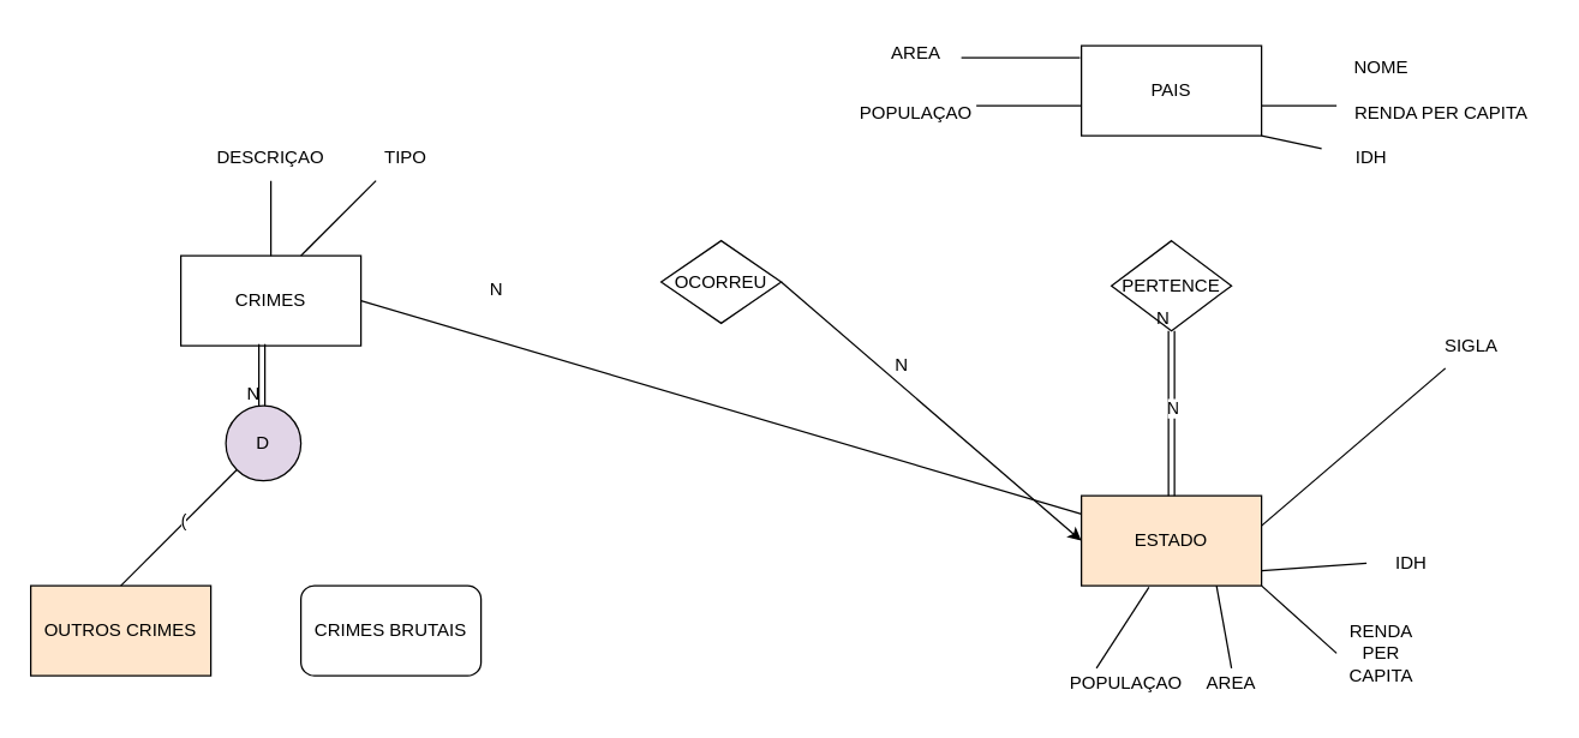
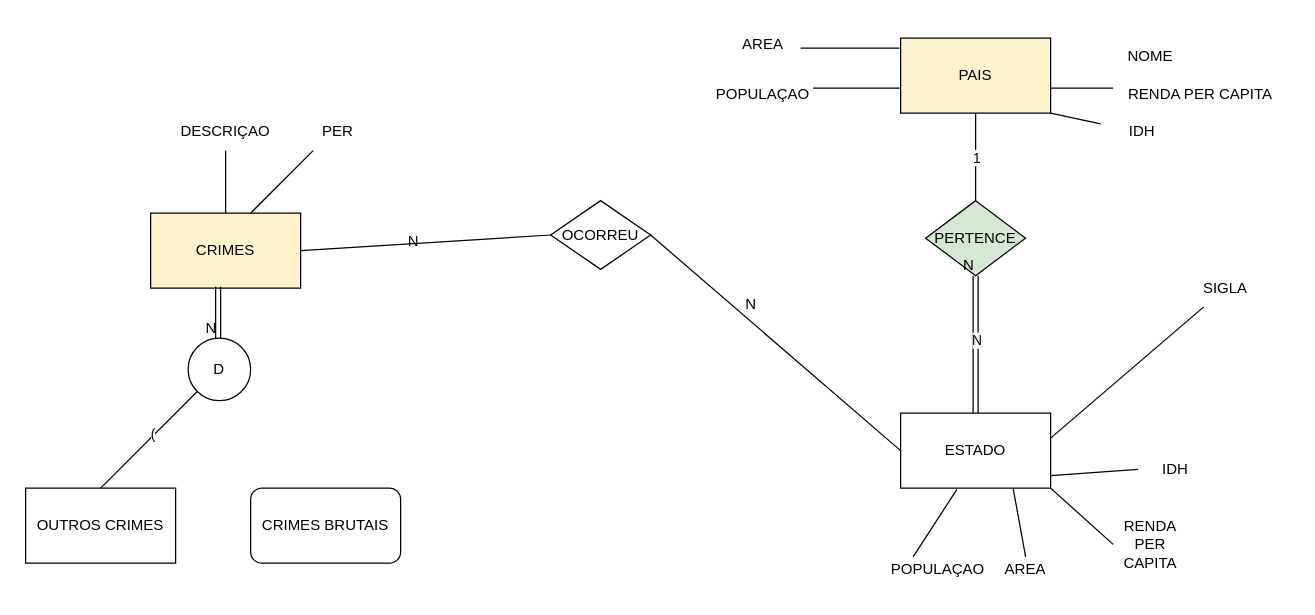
  <mxCell id="0" />
  <mxCell id="1" parent="0" />
- <mxCell id="2" value="CRIMES" style="rounded=0;whiteSpace=wrap;html=1;" vertex="1" parent="1"><mxGeometry x="120" y="170" width="120" height="60" as="geometry" /></mxCell>
- <mxCell id="3" value="PAIS" style="rounded=0;whiteSpace=wrap;html=1;" vertex="1" parent="1"><mxGeometry x="720" y="30" width="120" height="60" as="geometry" /></mxCell>
- <mxCell id="4" value="ESTADO" style="rounded=0;whiteSpace=wrap;html=1;fillColor=#ffe6cc;" vertex="1" parent="1"><mxGeometry x="720" y="330" width="120" height="60" as="geometry" /></mxCell>
- <mxCell id="5" value="PERTENCE" style="rhombus;whiteSpace=wrap;html=1;" vertex="1" parent="1"><mxGeometry x="740" y="160" width="80" height="60" as="geometry" /></mxCell>
+ <mxCell id="2" value="CRIMES" style="rounded=0;whiteSpace=wrap;html=1;fillColor=#fff2cc;" vertex="1" parent="1"><mxGeometry x="120" y="170" width="120" height="60" as="geometry" /></mxCell>
+ <mxCell id="3" value="PAIS" style="rounded=0;whiteSpace=wrap;html=1;fillColor=#fff2cc;" vertex="1" parent="1"><mxGeometry x="720" y="30" width="120" height="60" as="geometry" /></mxCell>
+ <mxCell id="4" value="ESTADO" style="rounded=0;whiteSpace=wrap;html=1;" vertex="1" parent="1"><mxGeometry x="720" y="330" width="120" height="60" as="geometry" /></mxCell>
+ <mxCell id="5" value="PERTENCE" style="rhombus;whiteSpace=wrap;html=1;fillColor=#d5e8d4;" vertex="1" parent="1"><mxGeometry x="740" y="160" width="80" height="60" as="geometry" /></mxCell>
+ <mxCell id="6" value="" style="endArrow=none;html=1;rounded=0;entryX=0.5;entryY=0;entryDx=0;entryDy=0;exitX=0.5;exitY=1;exitDx=0;exitDy=0;" edge="1" parent="1" source="3" target="5"><mxGeometry width="50" height="50" relative="1" as="geometry"><mxPoint x="450" y="320" as="sourcePoint" /><mxPoint x="500" y="270" as="targetPoint" /></mxGeometry></mxCell>
+ <mxCell id="7" value="1" style="edgeLabel;html=1;align=center;verticalAlign=middle;resizable=0;points=[];" vertex="1" connectable="0" parent="6"><mxGeometry relative="1" as="geometry"><mxPoint as="offset" /></mxGeometry></mxCell>
  <mxCell id="8" value="OCORREU" style="rhombus;whiteSpace=wrap;html=1;" vertex="1" parent="1"><mxGeometry x="440" y="160" width="80" height="55" as="geometry" /></mxCell>
- <mxCell id="9" value="" style="endArrow=classic;html=1;rounded=0;exitX=1;exitY=0.5;exitDx=0;exitDy=0;entryX=0;entryY=0.5;entryDx=0;entryDy=0;" edge="1" parent="1" source="8" target="4"><mxGeometry width="50" height="50" relative="1" as="geometry"><mxPoint x="450" y="320" as="sourcePoint" /><mxPoint x="500" y="270" as="targetPoint" /></mxGeometry></mxCell>
- <mxCell id="10" value="OUTROS CRIMES" style="rounded=0;whiteSpace=wrap;html=1;fillColor=#ffe6cc;" vertex="1" parent="1"><mxGeometry x="20" y="390" width="120" height="60" as="geometry" /></mxCell>
+ <mxCell id="9" value="" style="endArrow=none;html=1;rounded=0;exitX=1;exitY=0.5;exitDx=0;exitDy=0;entryX=0;entryY=0.5;entryDx=0;entryDy=0;" edge="1" parent="1" source="8" target="4"><mxGeometry width="50" height="50" relative="1" as="geometry"><mxPoint x="450" y="320" as="sourcePoint" /><mxPoint x="500" y="270" as="targetPoint" /></mxGeometry></mxCell>
+ <mxCell id="10" value="OUTROS CRIMES" style="rounded=0;whiteSpace=wrap;html=1;" vertex="1" parent="1"><mxGeometry x="20" y="390" width="120" height="60" as="geometry" /></mxCell>
  <mxCell id="11" value="CRIMES BRUTAIS" style="whiteSpace=wrap;html=1;rounded=1;" vertex="1" parent="1"><mxGeometry x="200" y="390" width="120" height="60" as="geometry" /></mxCell>
- <mxCell id="12" value="" style="endArrow=none;html=1;rounded=0;exitX=1;exitY=0.5;exitDx=0;exitDy=0;" edge="1" parent="1" source="2" target="4"><mxGeometry width="50" height="50" relative="1" as="geometry"><mxPoint x="450" y="320" as="sourcePoint" /><mxPoint x="500" y="270" as="targetPoint" /></mxGeometry></mxCell>
+ <mxCell id="12" value="" style="endArrow=none;html=1;rounded=0;exitX=1;exitY=0.5;exitDx=0;exitDy=0;entryX=0;entryY=0.5;entryDx=0;entryDy=0;" edge="1" parent="1" source="2" target="8"><mxGeometry width="50" height="50" relative="1" as="geometry"><mxPoint x="450" y="320" as="sourcePoint" /><mxPoint x="500" y="270" as="targetPoint" /></mxGeometry></mxCell>
  <mxCell id="13" value="NOME&lt;br&gt;" style="text;html=1;strokeColor=none;fillColor=none;align=center;verticalAlign=middle;whiteSpace=wrap;rounded=0;" vertex="1" parent="1"><mxGeometry x="890" y="30" width="60" height="30" as="geometry" /></mxCell>
  <mxCell id="14" value="RENDA PER CAPITA" style="text;html=1;strokeColor=none;fillColor=none;align=center;verticalAlign=middle;whiteSpace=wrap;rounded=0;" vertex="1" parent="1"><mxGeometry x="890" y="60" width="140" height="30" as="geometry" /></mxCell>
  <mxCell id="15" value="&amp;nbsp; IDH" style="text;html=1;strokeColor=none;fillColor=none;align=center;verticalAlign=middle;whiteSpace=wrap;rounded=0;" vertex="1" parent="1"><mxGeometry x="880" y="90" width="60" height="30" as="geometry" /></mxCell>
  <mxCell id="16" value="" style="endArrow=none;html=1;rounded=0;" edge="1" parent="1"><mxGeometry width="50" height="50" relative="1" as="geometry"><mxPoint x="840" y="70" as="sourcePoint" /><mxPoint x="890" y="70" as="targetPoint" /></mxGeometry></mxCell>
  <mxCell id="17" value="" style="endArrow=none;html=1;rounded=0;exitX=1;exitY=1;exitDx=0;exitDy=0;" edge="1" parent="1" source="3" target="15"><mxGeometry width="50" height="50" relative="1" as="geometry"><mxPoint x="840" y="100" as="sourcePoint" /><mxPoint x="890" y="50" as="targetPoint" /></mxGeometry></mxCell>
  <mxCell id="18" value="" style="endArrow=none;html=1;rounded=0;entryX=-0.008;entryY=0.133;entryDx=0;entryDy=0;entryPerimeter=0;" edge="1" parent="1" target="3"><mxGeometry width="50" height="50" relative="1" as="geometry"><mxPoint x="640" y="38" as="sourcePoint" /><mxPoint x="640" y="60" as="targetPoint" /></mxGeometry></mxCell>
  <mxCell id="19" value="AREA" style="text;html=1;strokeColor=none;fillColor=none;align=center;verticalAlign=middle;whiteSpace=wrap;rounded=0;" vertex="1" parent="1"><mxGeometry x="580" y="20" width="60" height="30" as="geometry" /></mxCell>
  <mxCell id="20" value="POPULAÇAO" style="text;html=1;strokeColor=none;fillColor=none;align=center;verticalAlign=middle;whiteSpace=wrap;rounded=0;" vertex="1" parent="1"><mxGeometry x="580" y="60" width="60" height="30" as="geometry" /></mxCell>
  <mxCell id="21" value="" style="endArrow=none;html=1;rounded=0;" edge="1" parent="1"><mxGeometry width="50" height="50" relative="1" as="geometry"><mxPoint x="650" y="70" as="sourcePoint" /><mxPoint x="720" y="70" as="targetPoint" /></mxGeometry></mxCell>
  <mxCell id="22" value="SIGLA" style="text;html=1;strokeColor=none;fillColor=none;align=center;verticalAlign=middle;whiteSpace=wrap;rounded=0;" vertex="1" parent="1"><mxGeometry x="950" y="215" width="60" height="30" as="geometry" /></mxCell>
  <mxCell id="23" value="IDH" style="text;html=1;strokeColor=none;fillColor=none;align=center;verticalAlign=middle;whiteSpace=wrap;rounded=0;" vertex="1" parent="1"><mxGeometry x="910" y="360" width="60" height="30" as="geometry" /></mxCell>
  <mxCell id="24" value="RENDA PER CAPITA" style="text;html=1;strokeColor=none;fillColor=none;align=center;verticalAlign=middle;whiteSpace=wrap;rounded=0;" vertex="1" parent="1"><mxGeometry x="890" y="420" width="60" height="30" as="geometry" /></mxCell>
  <mxCell id="25" value="AREA" style="text;html=1;strokeColor=none;fillColor=none;align=center;verticalAlign=middle;whiteSpace=wrap;rounded=0;" vertex="1" parent="1"><mxGeometry x="790" y="440" width="60" height="30" as="geometry" /></mxCell>
  <mxCell id="26" value="POPULAÇAO" style="text;html=1;strokeColor=none;fillColor=none;align=center;verticalAlign=middle;whiteSpace=wrap;rounded=0;" vertex="1" parent="1"><mxGeometry x="720" y="440" width="60" height="30" as="geometry" /></mxCell>
  <mxCell id="27" value="" style="endArrow=none;html=1;rounded=0;entryX=0.375;entryY=1.017;entryDx=0;entryDy=0;entryPerimeter=0;" edge="1" parent="1" target="4"><mxGeometry width="50" height="50" relative="1" as="geometry"><mxPoint x="730" y="445" as="sourcePoint" /><mxPoint x="780" y="395" as="targetPoint" /></mxGeometry></mxCell>
  <mxCell id="28" value="" style="endArrow=none;html=1;rounded=0;entryX=0.75;entryY=1;entryDx=0;entryDy=0;" edge="1" parent="1" target="4"><mxGeometry width="50" height="50" relative="1" as="geometry"><mxPoint x="820" y="445" as="sourcePoint" /><mxPoint x="870" y="395" as="targetPoint" /></mxGeometry></mxCell>
  <mxCell id="29" value="" style="endArrow=none;html=1;rounded=0;" edge="1" parent="1" target="22"><mxGeometry width="50" height="50" relative="1" as="geometry"><mxPoint x="840" y="350" as="sourcePoint" /><mxPoint x="890" y="300" as="targetPoint" /></mxGeometry></mxCell>
  <mxCell id="30" value="" style="endArrow=none;html=1;rounded=0;entryX=0;entryY=0.5;entryDx=0;entryDy=0;" edge="1" parent="1" target="24"><mxGeometry width="50" height="50" relative="1" as="geometry"><mxPoint x="840" y="390" as="sourcePoint" /><mxPoint x="890" y="340" as="targetPoint" /></mxGeometry></mxCell>
  <mxCell id="31" value="" style="endArrow=none;html=1;rounded=0;entryX=0;entryY=0.5;entryDx=0;entryDy=0;" edge="1" parent="1" target="23"><mxGeometry width="50" height="50" relative="1" as="geometry"><mxPoint x="840" y="380" as="sourcePoint" /><mxPoint x="890" y="330" as="targetPoint" /></mxGeometry></mxCell>
  <mxCell id="32" value="" style="endArrow=none;html=1;rounded=0;" edge="1" parent="1"><mxGeometry width="50" height="50" relative="1" as="geometry"><mxPoint x="200" y="170" as="sourcePoint" /><mxPoint x="250" y="120" as="targetPoint" /></mxGeometry></mxCell>
- <mxCell id="33" value="TIPO" style="text;html=1;strokeColor=none;fillColor=none;align=center;verticalAlign=middle;whiteSpace=wrap;rounded=0;" vertex="1" parent="1"><mxGeometry x="240" y="90" width="60" height="30" as="geometry" /></mxCell>
+ <mxCell id="33" value="PER" style="text;html=1;strokeColor=none;fillColor=none;align=center;verticalAlign=middle;whiteSpace=wrap;rounded=0;" vertex="1" parent="1"><mxGeometry x="240" y="90" width="60" height="30" as="geometry" /></mxCell>
  <mxCell id="34" value="" style="shape=link;html=1;rounded=0;exitX=0.45;exitY=0.983;exitDx=0;exitDy=0;exitPerimeter=0;" edge="1" parent="1" source="2"><mxGeometry relative="1" as="geometry"><mxPoint x="390" y="500" as="sourcePoint" /><mxPoint x="174" y="270" as="targetPoint" /></mxGeometry></mxCell>
  <mxCell id="35" value="N" style="resizable=0;html=1;whiteSpace=wrap;align=right;verticalAlign=bottom;" connectable="0" vertex="1" parent="34"><mxGeometry x="1" relative="1" as="geometry" /></mxCell>
  <mxCell id="36" value="" style="endArrow=none;html=1;rounded=0;" edge="1" parent="1"><mxGeometry width="50" height="50" relative="1" as="geometry"><mxPoint x="180" y="170" as="sourcePoint" /><mxPoint x="180" y="120" as="targetPoint" /></mxGeometry></mxCell>
  <mxCell id="37" value="DESCRIÇAO" style="text;html=1;strokeColor=none;fillColor=none;align=center;verticalAlign=middle;whiteSpace=wrap;rounded=0;" vertex="1" parent="1"><mxGeometry x="150" y="90" width="60" height="30" as="geometry" /></mxCell>
  <mxCell id="38" value="" style="endArrow=none;html=1;rounded=0;entryX=0;entryY=1;entryDx=0;entryDy=0;" edge="1" parent="1" target="43"><mxGeometry width="50" height="50" relative="1" as="geometry"><mxPoint x="80" y="390" as="sourcePoint" /><mxPoint x="93.683" y="322.678" as="targetPoint" /></mxGeometry></mxCell>
  <mxCell id="39" value="(" style="edgeLabel;html=1;align=center;verticalAlign=middle;resizable=0;points=[];" vertex="1" connectable="0" parent="38"><mxGeometry x="0.098" y="1" relative="1" as="geometry"><mxPoint as="offset" /></mxGeometry></mxCell>
  <mxCell id="40" value="" style="shape=link;html=1;rounded=0;exitX=0.5;exitY=0;exitDx=0;exitDy=0;" edge="1" parent="1" source="4"><mxGeometry relative="1" as="geometry"><mxPoint x="620" y="220" as="sourcePoint" /><mxPoint x="780" y="220" as="targetPoint" /></mxGeometry></mxCell>
  <mxCell id="41" value="N" style="resizable=0;html=1;whiteSpace=wrap;align=right;verticalAlign=bottom;" connectable="0" vertex="1" parent="40"><mxGeometry x="1" relative="1" as="geometry" /></mxCell>
  <mxCell id="42" value="N" style="edgeLabel;html=1;align=center;verticalAlign=middle;resizable=0;points=[];" vertex="1" connectable="0" parent="40"><mxGeometry x="0.073" relative="1" as="geometry"><mxPoint as="offset" /></mxGeometry></mxCell>
- <mxCell id="43" value="D" style="ellipse;whiteSpace=wrap;html=1;aspect=fixed;fillColor=#e1d5e7;" vertex="1" parent="1"><mxGeometry x="150" y="270" width="50" height="50" as="geometry" /></mxCell>
+ <mxCell id="43" value="D" style="ellipse;whiteSpace=wrap;html=1;aspect=fixed;" vertex="1" parent="1"><mxGeometry x="150" y="270" width="50" height="50" as="geometry" /></mxCell>
  <mxCell id="44" value="N" style="text;html=1;align=center;verticalAlign=middle;resizable=0;points=[];autosize=1;strokeColor=none;fillColor=none;" vertex="1" parent="1"><mxGeometry x="315" y="178" width="30" height="30" as="geometry" /></mxCell>
  <mxCell id="45" value="N" style="text;html=1;align=center;verticalAlign=middle;resizable=0;points=[];autosize=1;strokeColor=none;fillColor=none;" vertex="1" parent="1"><mxGeometry x="585" y="228" width="30" height="30" as="geometry" /></mxCell>
